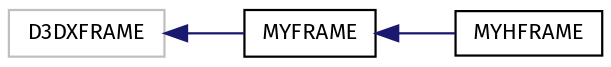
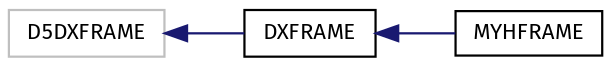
  digraph {
    fontname="Fira Sans"
    rankdir=LR
    node [color=black fillcolor=white fontname="Fira Sans" fontsize=10 shape=record style=filled]
    edge [color=midnightblue dir=back fontname="Fira Sans" fontsize=10 labelfontname=Helvetica labelfontsize=10 style=solid]
-   n1 [color=grey75 height=0.2 label=D3DXFRAME width=0.4]
-   n2 [height=0.2 label=MYFRAME width=0.4]
+   n1 [color=grey75 height=0.2 label=D5DXFRAME width=0.4]
+   n2 [height=0.2 label=DXFRAME width=0.4]
    n3 [height=0.2 label=MYHFRAME width=0.4]
    n1 -> n2
    n2 -> n3
  }
